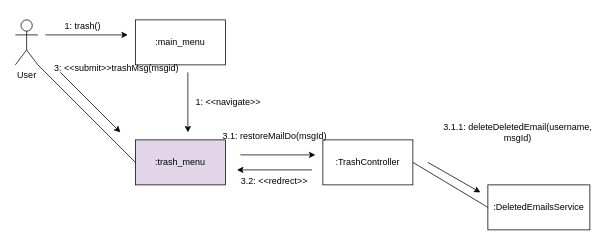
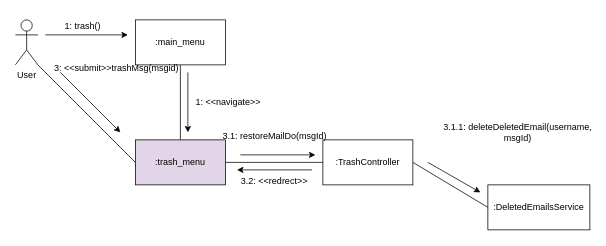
  <mxCell id="0" />
  <mxCell id="1" parent="0" />
  <mxCell id="2" style="rounded=0;orthogonalLoop=1;jettySize=auto;html=1;exitX=1;exitY=1;exitDx=0;exitDy=0;exitPerimeter=0;entryX=0;entryY=0.5;entryDx=0;entryDy=0;endArrow=none;endFill=0;" parent="1" source="3" target="7" edge="1"><mxGeometry relative="1" as="geometry" /></mxCell>
  <mxCell id="3" value="User" style="shape=umlActor;verticalLabelPosition=bottom;verticalAlign=top;html=1;outlineConnect=0;" parent="1" vertex="1"><mxGeometry x="20" y="26" width="30" height="60" as="geometry" /></mxCell>
+ <mxCell id="4" style="edgeStyle=orthogonalEdgeStyle;rounded=0;orthogonalLoop=1;jettySize=auto;html=1;exitX=0.5;exitY=1;exitDx=0;exitDy=0;entryX=0.5;entryY=0;entryDx=0;entryDy=0;endArrow=none;endFill=0;" parent="1" source="5" target="7" edge="1"><mxGeometry relative="1" as="geometry" /></mxCell>
  <mxCell id="5" value=":main_menu" style="rounded=0;whiteSpace=wrap;html=1;" parent="1" vertex="1"><mxGeometry x="180" y="26" width="120" height="60" as="geometry" /></mxCell>
+ <mxCell id="6" style="rounded=0;orthogonalLoop=1;jettySize=auto;html=1;entryX=0;entryY=0.5;entryDx=0;entryDy=0;endArrow=none;endFill=0;exitX=1;exitY=0.5;exitDx=0;exitDy=0;" parent="1" source="7" target="9" edge="1"><mxGeometry relative="1" as="geometry" /></mxCell>
  <mxCell id="7" value=":trash_menu" style="rounded=0;whiteSpace=wrap;html=1;fillColor=#e1d5e7;" parent="1" vertex="1"><mxGeometry x="180" y="186" width="120" height="60" as="geometry" /></mxCell>
  <mxCell id="8" style="rounded=0;orthogonalLoop=1;jettySize=auto;html=1;exitX=1;exitY=0.5;exitDx=0;exitDy=0;entryX=0;entryY=0.5;entryDx=0;entryDy=0;endArrow=none;endFill=0;" parent="1" source="9" target="10" edge="1"><mxGeometry relative="1" as="geometry" /></mxCell>
  <mxCell id="9" value=":TrashController" style="rounded=0;whiteSpace=wrap;html=1;" parent="1" vertex="1"><mxGeometry x="430" y="186" width="120" height="60" as="geometry" /></mxCell>
  <mxCell id="10" value=":DeletedEmailsService" style="rounded=0;whiteSpace=wrap;html=1;" parent="1" vertex="1"><mxGeometry x="650" y="246" width="136" height="60" as="geometry" /></mxCell>
  <mxCell id="11" value="" style="endArrow=classic;html=1;rounded=0;" parent="1" edge="1"><mxGeometry width="50" height="50" relative="1" as="geometry"><mxPoint x="60" y="46" as="sourcePoint" /><mxPoint x="170" y="46" as="targetPoint" /></mxGeometry></mxCell>
  <mxCell id="12" value="1: trash()" style="text;html=1;align=center;verticalAlign=middle;whiteSpace=wrap;rounded=0;" parent="1" vertex="1"><mxGeometry x="70" y="20" width="80" height="30" as="geometry" /></mxCell>
  <mxCell id="13" value="1: &amp;lt;&amp;lt;navigate&amp;gt;&amp;gt;" style="text;html=1;align=center;verticalAlign=middle;whiteSpace=wrap;rounded=0;" parent="1" vertex="1"><mxGeometry x="246" y="121" width="116" height="30" as="geometry" /></mxCell>
  <mxCell id="14" value="" style="endArrow=classic;html=1;rounded=0;" parent="1" edge="1"><mxGeometry width="50" height="50" relative="1" as="geometry"><mxPoint x="250" y="96" as="sourcePoint" /><mxPoint x="250" y="176" as="targetPoint" /></mxGeometry></mxCell>
  <mxCell id="15" value="" style="endArrow=classic;html=1;rounded=0;" parent="1" edge="1"><mxGeometry width="50" height="50" relative="1" as="geometry"><mxPoint x="80" y="96" as="sourcePoint" /><mxPoint x="160" y="176" as="targetPoint" /></mxGeometry></mxCell>
  <mxCell id="16" value="" style="endArrow=classic;html=1;rounded=0;" parent="1" edge="1"><mxGeometry width="50" height="50" relative="1" as="geometry"><mxPoint x="320" y="206" as="sourcePoint" /><mxPoint x="420" y="206" as="targetPoint" /></mxGeometry></mxCell>
  <mxCell id="17" value="3.1: restoreMailDo(msgId)" style="text;html=1;align=center;verticalAlign=middle;whiteSpace=wrap;rounded=0;" parent="1" vertex="1"><mxGeometry x="290.5" y="166" width="150" height="30" as="geometry" /></mxCell>
  <mxCell id="18" value="3: &amp;lt;&amp;lt;submit&amp;gt;&amp;gt;trashMsg(msgid)" style="text;html=1;align=center;verticalAlign=middle;whiteSpace=wrap;rounded=0;" parent="1" vertex="1"><mxGeometry x="70" y="76" width="170" height="30" as="geometry" /></mxCell>
  <mxCell id="19" value="" style="endArrow=classic;html=1;rounded=0;" parent="1" edge="1"><mxGeometry width="50" height="50" relative="1" as="geometry"><mxPoint x="570" y="216" as="sourcePoint" /><mxPoint x="640" y="256" as="targetPoint" /></mxGeometry></mxCell>
  <mxCell id="20" value="3.1.1:&amp;nbsp;deleteDeletedEmail(username, msgId)" style="text;html=1;align=center;verticalAlign=middle;whiteSpace=wrap;rounded=0;" parent="1" vertex="1"><mxGeometry x="660" y="161" width="60" height="30" as="geometry" /></mxCell>
  <mxCell id="21" value="" style="endArrow=classic;html=1;rounded=0;" parent="1" edge="1"><mxGeometry width="50" height="50" relative="1" as="geometry"><mxPoint x="415.5" y="226" as="sourcePoint" /><mxPoint x="315.5" y="226" as="targetPoint" /></mxGeometry></mxCell>
  <mxCell id="22" value="3.2: &amp;lt;&amp;lt;redrect&amp;gt;&amp;gt;" style="text;html=1;align=center;verticalAlign=middle;whiteSpace=wrap;rounded=0;" parent="1" vertex="1"><mxGeometry x="311" y="226" width="109" height="30" as="geometry" /></mxCell>
